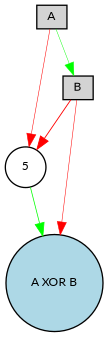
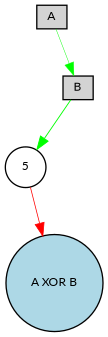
  digraph {
    fontname=Lato
    node [fillcolor=lightgray fontname=Lato fontsize=9 shape=box style=filled]
    edge [color=green fontname=Lato style=solid]
    A [height=0.2 width=0.2]
    n2 [fillcolor=white height=0.2 label=5 shape=circle width=0.2]
    B [height=0.2 width=0.2]
    "A XOR B" [fillcolor=lightblue height=0.2 shape=circle width=0.2]
-   A -> n2 [color=red penwidth=0.39308598281869456]
    A -> B [penwidth=0.34065664609229174]
-   n2 -> "A XOR B" [penwidth=0.5703671695585195]
-   B -> n2 [color=red penwidth=0.6748145685581944]
-   B -> "A XOR B" [color=red penwidth=0.3926349958464286]
+   n2 -> "A XOR B" [color=red penwidth=0.5703671695585195]
+   B -> n2 [penwidth=0.6748145685581944]
  }
